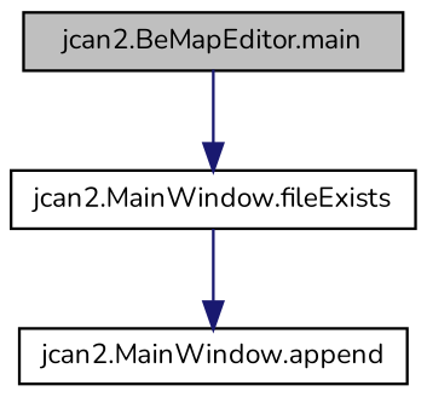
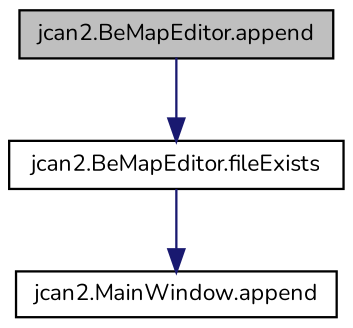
  digraph {
    fontname=Nunito
    rankdir=TB
    node [color=black fillcolor=white fontname=Nunito fontsize=10 shape=record style=filled]
    edge [color=midnightblue fontname=Nunito fontsize=10 labelfontname=Helvetica labelfontsize=10 style=solid]
-   n1 [fillcolor=grey75 fontcolor=black height=0.2 label="jcan2.BeMapEditor.main" width=0.4]
-   n2 [height=0.2 label="jcan2.MainWindow.fileExists" width=0.4]
+   n1 [fillcolor=grey75 fontcolor=black height=0.2 label="jcan2.BeMapEditor.append" width=0.4]
+   n2 [height=0.2 label="jcan2.BeMapEditor.fileExists" width=0.4]
    n3 [height=0.2 label="jcan2.MainWindow.append" width=0.4]
    n1 -> n2
    n2 -> n3
  }
